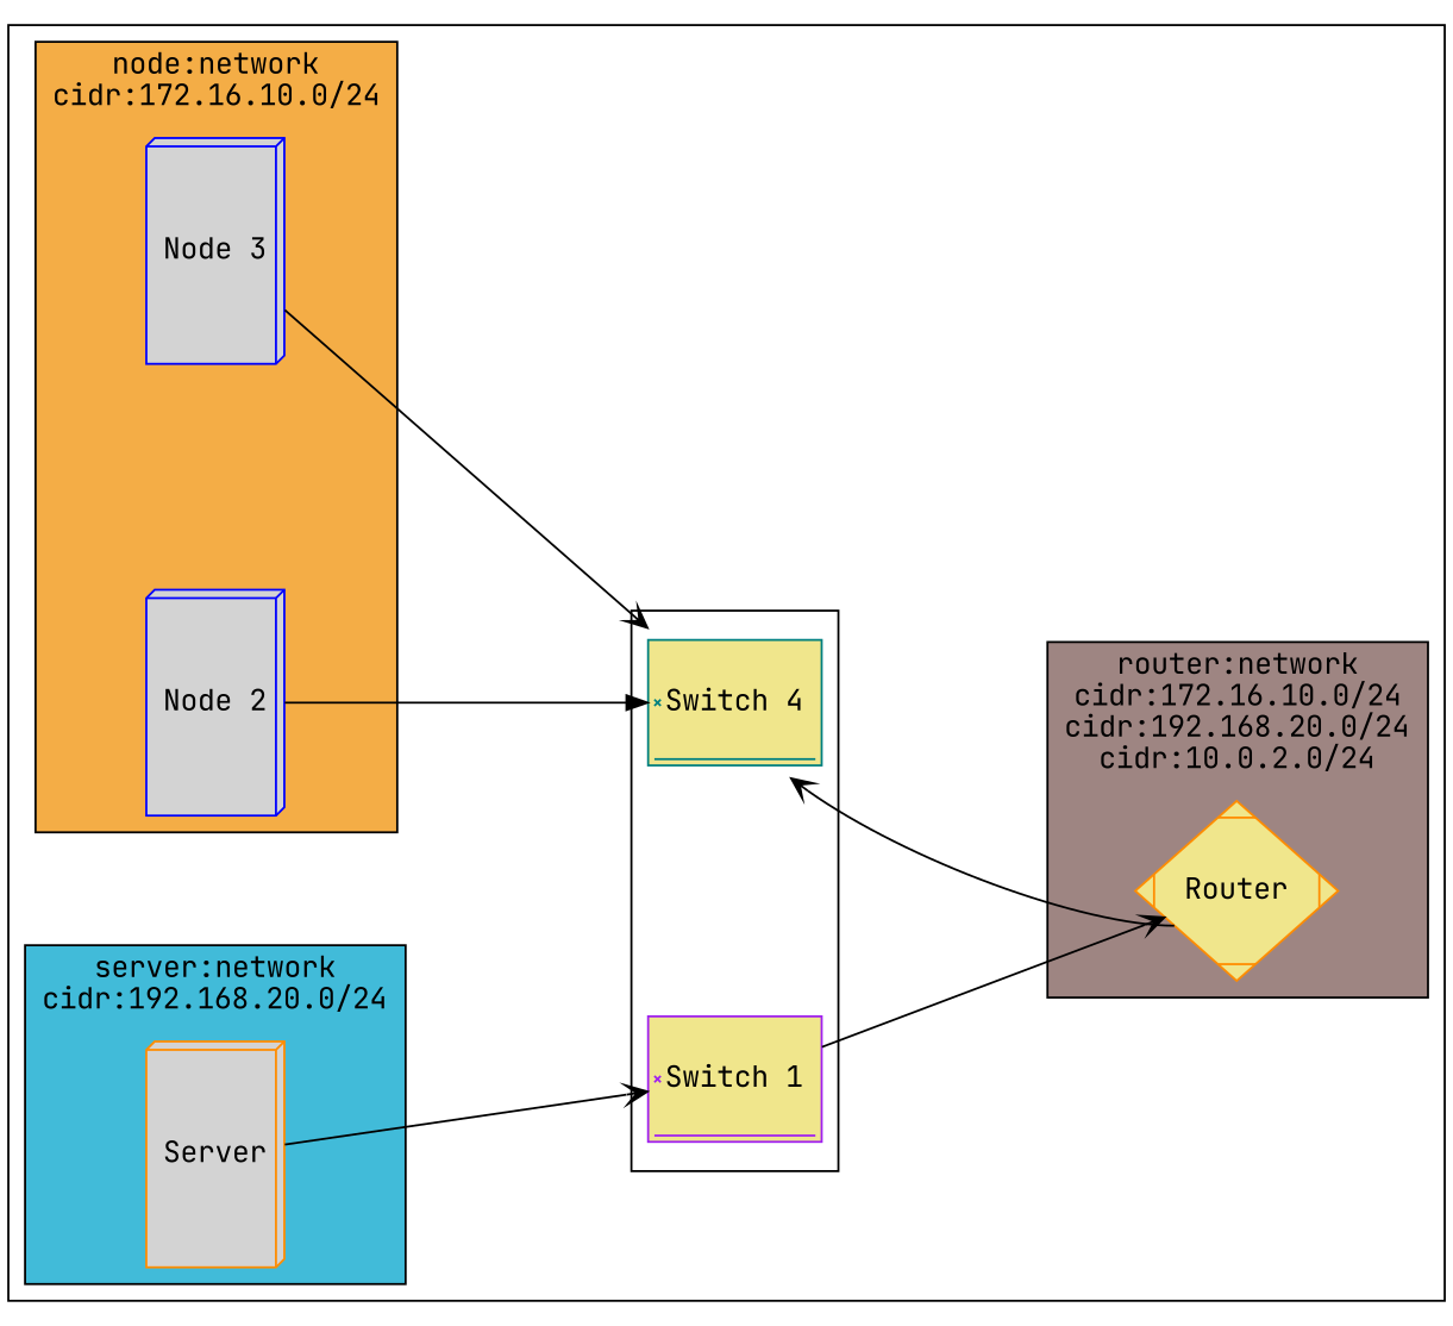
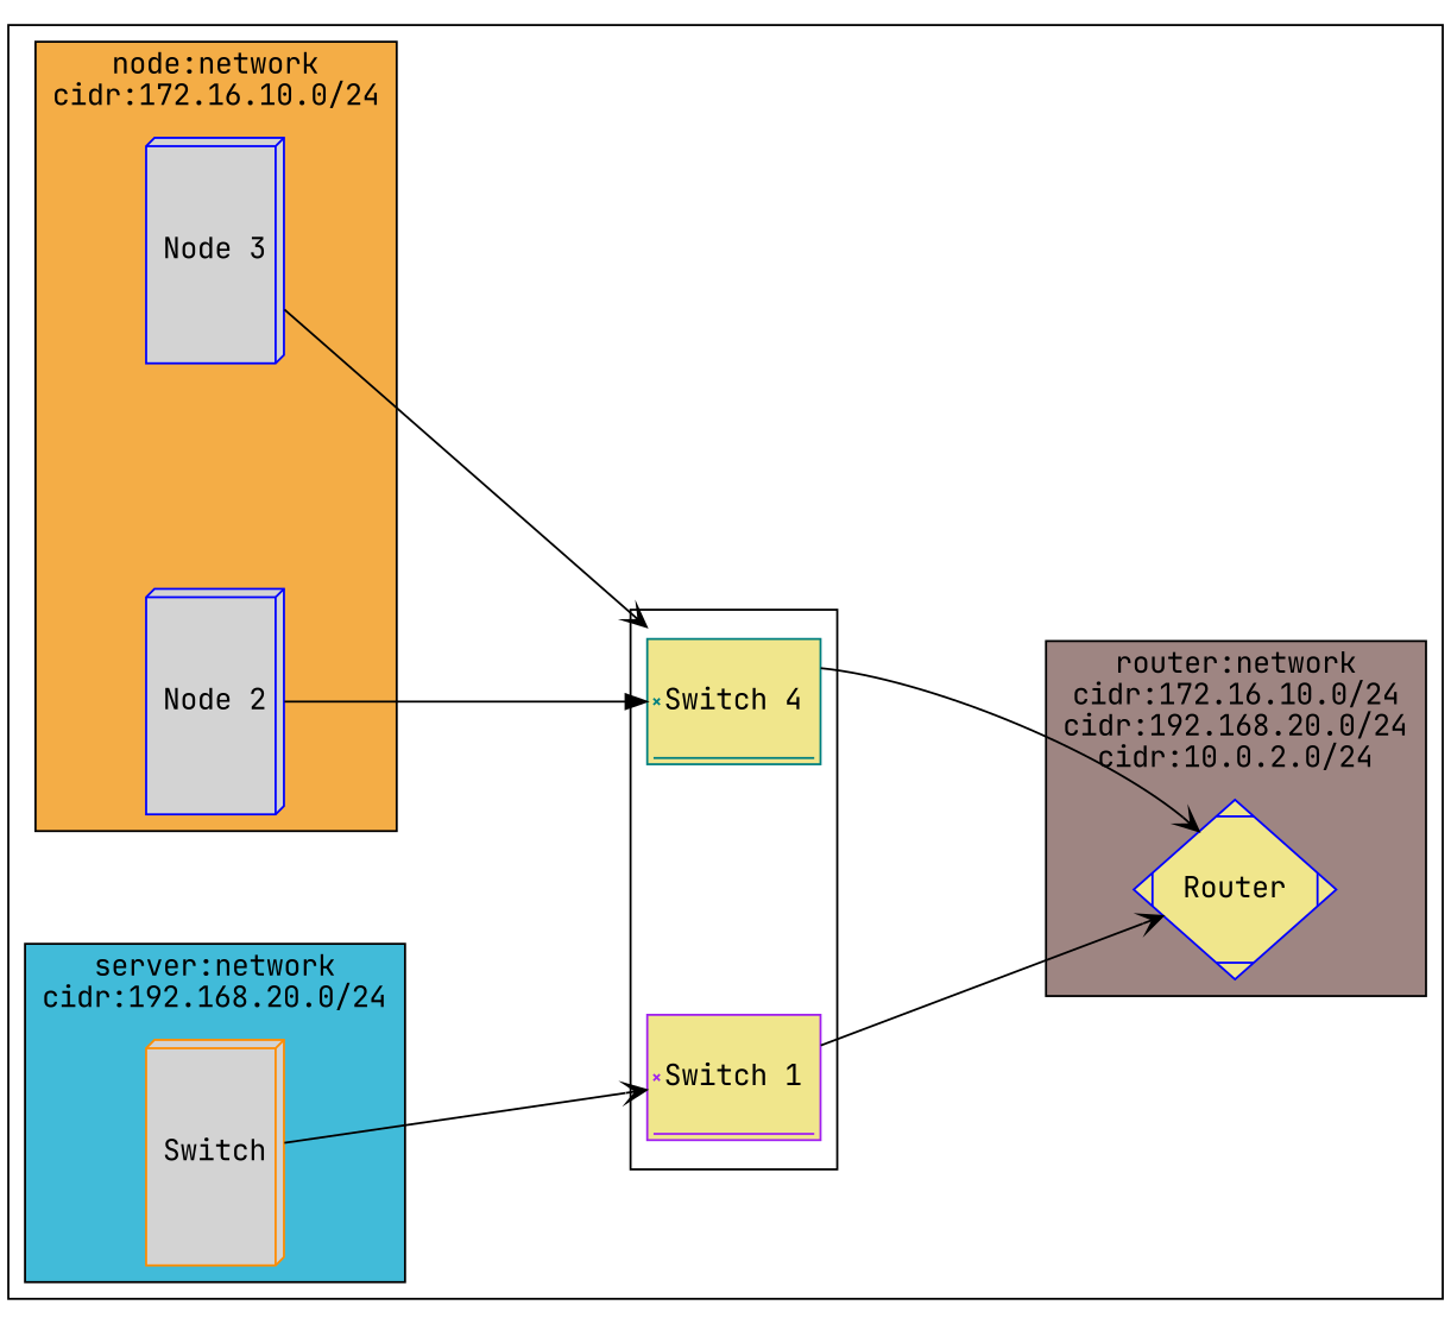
  digraph {
    fontname="JetBrains Mono"
    nodesep=1.5
    rankdir=LR
    ranksep=1.5
    node [color=darkorange fillcolor=khaki fontname="JetBrains Mono" shape=box3d style=filled]
    edge [arrowhead=vee fontname="JetBrains Mono"]
    n1 [color=purple height=1 label="Switch 1" shape=signature]
    n2 [color=teal height=1 label="Switch 4" shape=signature]
-   n3 [height=1.2 label=Router shape=Mdiamond]
-   n4 [fillcolor=lightgrey height=1.5 label=Server]
+   n3 [color=blue height=1.2 label=Router shape=Mdiamond]
+   n4 [fillcolor=lightgrey height=1.5 label=Switch]
    n5 [color=blue fillcolor=lightgrey height=1.5 label="Node 3"]
    n6 [color=blue fillcolor=lightgrey height=1.5 label="Node 2"]
    subgraph cluster_1 {
      color=black
      style=solid
      subgraph cluster_2 {
        color=black
        style=solid
        n1
        n2
      }
      subgraph cluster_3 {
        color=black
        fillcolor="#9E8582"
        label="router:network\ncidr:172.16.10.0/24\ncidr:192.168.20.0/24\ncidr:10.0.2.0/24"
        style=filled
        n3
      }
      subgraph cluster_4 {
        color=black
        fillcolor="#41BBD9"
        label="server:network\ncidr:192.168.20.0/24"
        style=filled
        n4
      }
      subgraph cluster_5 {
        color=black
        fillcolor="#F4AD46"
        label="node:network\ncidr:172.16.10.0/24"
        style=filled
        n5
        n6
      }
    }
    n1 -> n3
-   n3 -> n2
+   n2 -> n3
    n4 -> n1
    n5 -> n2
    n6 -> n2 [arrowhead=normal]
  }
